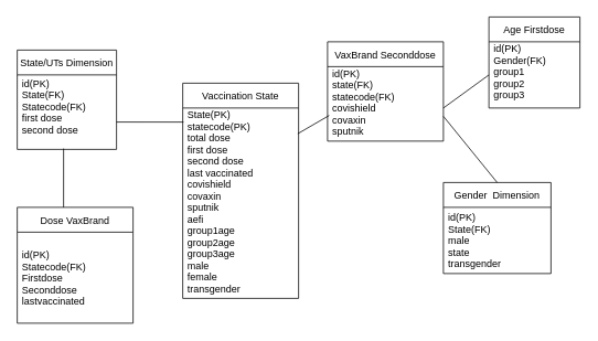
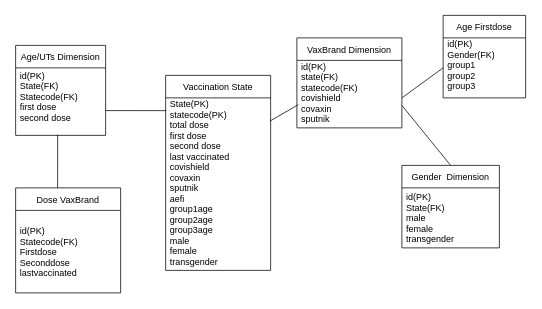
  <mxCell id="0" />
  <mxCell id="1" parent="0" />
  <mxCell id="2" value="Vaccination State" style="swimlane;fontStyle=0;childLayout=stackLayout;horizontal=1;startSize=30;horizontalStack=0;resizeParent=1;resizeParentMax=0;resizeLast=0;collapsible=1;marginBottom=0;" vertex="1" parent="1"><mxGeometry x="220" y="100" width="140" height="260" as="geometry" /></mxCell>
  <mxCell id="3" value="State(PK)&#10;statecode(PK)&#10;total dose&#10;first dose &#10;second dose&#10;last vaccinated&#10;covishield&#10;covaxin&#10;sputnik&#10;aefi&#10;group1age &#10;group2age&#10;group3age&#10;male &#10;female&#10;transgender&#10;" style="text;strokeColor=none;fillColor=none;align=left;verticalAlign=middle;spacingLeft=4;spacingRight=4;overflow=hidden;points=[[0,0.5],[1,0.5]];portConstraint=eastwest;rotatable=0;labelBackgroundColor=none;" vertex="1" parent="2"><mxGeometry y="30" width="140" height="230" as="geometry" /></mxCell>
- <mxCell id="4" value="State/UTs Dimension" style="swimlane;fontStyle=0;childLayout=stackLayout;horizontal=1;startSize=30;horizontalStack=0;resizeParent=1;resizeParentMax=0;resizeLast=0;collapsible=1;marginBottom=0;" vertex="1" parent="1"><mxGeometry x="20" y="60" width="120" height="120" as="geometry" /></mxCell>
+ <mxCell id="4" value="Age/UTs Dimension" style="swimlane;fontStyle=0;childLayout=stackLayout;horizontal=1;startSize=30;horizontalStack=0;resizeParent=1;resizeParentMax=0;resizeLast=0;collapsible=1;marginBottom=0;" vertex="1" parent="1"><mxGeometry x="20" y="60" width="120" height="120" as="geometry" /></mxCell>
  <mxCell id="5" value="id(PK)&#10;State(FK)&#10;Statecode(FK)&#10;first dose&#10;second dose&#10;" style="text;strokeColor=none;fillColor=none;align=left;verticalAlign=middle;spacingLeft=4;spacingRight=4;overflow=hidden;points=[[0,0.5],[1,0.5]];portConstraint=eastwest;rotatable=0;" vertex="1" parent="4"><mxGeometry y="30" width="120" height="90" as="geometry" /></mxCell>
  <mxCell id="6" value="Gender  Dimension" style="swimlane;fontStyle=0;childLayout=stackLayout;horizontal=1;startSize=30;horizontalStack=0;resizeParent=1;resizeParentMax=0;resizeLast=0;collapsible=1;marginBottom=0;" vertex="1" parent="1"><mxGeometry x="535" y="220" width="130" height="110" as="geometry" /></mxCell>
- <mxCell id="7" value="id(PK)&#10;State(FK)&#10;male&#10;state&#10;transgender " style="text;strokeColor=none;fillColor=none;align=left;verticalAlign=middle;spacingLeft=4;spacingRight=4;overflow=hidden;points=[[0,0.5],[1,0.5]];portConstraint=eastwest;rotatable=0;" vertex="1" parent="6"><mxGeometry y="30" width="130" height="80" as="geometry" /></mxCell>
- <mxCell id="8" value="VaxBrand Seconddose" style="swimlane;fontStyle=0;childLayout=stackLayout;horizontal=1;startSize=30;horizontalStack=0;resizeParent=1;resizeParentMax=0;resizeLast=0;collapsible=1;marginBottom=0;" vertex="1" parent="1"><mxGeometry x="395" y="50" width="140" height="120" as="geometry" /></mxCell>
+ <mxCell id="7" value="id(PK)&#10;State(FK)&#10;male&#10;female&#10;transgender " style="text;strokeColor=none;fillColor=none;align=left;verticalAlign=middle;spacingLeft=4;spacingRight=4;overflow=hidden;points=[[0,0.5],[1,0.5]];portConstraint=eastwest;rotatable=0;" vertex="1" parent="6"><mxGeometry y="30" width="130" height="80" as="geometry" /></mxCell>
+ <mxCell id="8" value="VaxBrand Dimension" style="swimlane;fontStyle=0;childLayout=stackLayout;horizontal=1;startSize=30;horizontalStack=0;resizeParent=1;resizeParentMax=0;resizeLast=0;collapsible=1;marginBottom=0;" vertex="1" parent="1"><mxGeometry x="395" y="50" width="140" height="120" as="geometry" /></mxCell>
  <mxCell id="9" value="id(PK)&#10;state(FK) &#10;statecode(FK)&#10;covishield&#10;covaxin&#10;sputnik&#10;" style="text;strokeColor=none;fillColor=none;align=left;verticalAlign=middle;spacingLeft=4;spacingRight=4;overflow=hidden;points=[[0,0.5],[1,0.5]];portConstraint=eastwest;rotatable=0;" vertex="1" parent="8"><mxGeometry y="30" width="140" height="90" as="geometry" /></mxCell>
  <mxCell id="10" value="Age Firstdose" style="swimlane;fontStyle=0;childLayout=stackLayout;horizontal=1;startSize=30;horizontalStack=0;resizeParent=1;resizeParentMax=0;resizeLast=0;collapsible=1;marginBottom=0;" vertex="1" parent="1"><mxGeometry x="590" y="20" width="110" height="110" as="geometry" /></mxCell>
  <mxCell id="11" value="id(PK)&#10;Gender(FK)&#10;group1&#10;group2&#10;group3&#10;" style="text;strokeColor=none;fillColor=none;align=left;verticalAlign=middle;spacingLeft=4;spacingRight=4;overflow=hidden;points=[[0,0.5],[1,0.5]];portConstraint=eastwest;rotatable=0;" vertex="1" parent="10"><mxGeometry y="30" width="110" height="80" as="geometry" /></mxCell>
  <mxCell id="12" value="Dose VaxBrand" style="swimlane;fontStyle=0;childLayout=stackLayout;horizontal=1;startSize=30;horizontalStack=0;resizeParent=1;resizeParentMax=0;resizeLast=0;collapsible=1;marginBottom=0;" vertex="1" parent="1"><mxGeometry x="20" y="250" width="140" height="140" as="geometry" /></mxCell>
  <mxCell id="13" value="id(PK)&#10;Statecode(FK)&#10;Firstdose&#10;Seconddose&#10;lastvaccinated" style="text;strokeColor=none;fillColor=none;align=left;verticalAlign=middle;spacingLeft=4;spacingRight=4;overflow=hidden;points=[[0,0.5],[1,0.5]];portConstraint=eastwest;rotatable=0;" vertex="1" parent="12"><mxGeometry y="30" width="140" height="110" as="geometry" /></mxCell>
  <mxCell id="14" value="" style="endArrow=none;html=1;rounded=0;exitX=1;exitY=0.633;exitDx=0;exitDy=0;entryX=0.007;entryY=0.074;entryDx=0;entryDy=0;entryPerimeter=0;exitPerimeter=0;" edge="1" parent="1" source="5" target="3"><mxGeometry width="50" height="50" relative="1" as="geometry"><mxPoint x="320" y="300" as="sourcePoint" /><mxPoint x="370" y="250" as="targetPoint" /></mxGeometry></mxCell>
  <mxCell id="15" value="" style="endArrow=none;html=1;rounded=0;entryX=0.467;entryY=0.989;entryDx=0;entryDy=0;entryPerimeter=0;" edge="1" parent="1" target="5"><mxGeometry width="50" height="50" relative="1" as="geometry"><mxPoint x="76" y="250" as="sourcePoint" /><mxPoint x="370" y="250" as="targetPoint" /></mxGeometry></mxCell>
  <mxCell id="16" value="" style="endArrow=none;html=1;rounded=0;exitX=0.993;exitY=0.135;exitDx=0;exitDy=0;exitPerimeter=0;entryX=0.014;entryY=0.656;entryDx=0;entryDy=0;entryPerimeter=0;" edge="1" parent="1" source="3" target="9"><mxGeometry width="50" height="50" relative="1" as="geometry"><mxPoint x="320" y="300" as="sourcePoint" /><mxPoint x="370" y="250" as="targetPoint" /></mxGeometry></mxCell>
  <mxCell id="17" value="" style="endArrow=none;html=1;rounded=0;entryX=1;entryY=0.667;entryDx=0;entryDy=0;entryPerimeter=0;exitX=0.5;exitY=0;exitDx=0;exitDy=0;" edge="1" parent="1" source="6" target="9"><mxGeometry width="50" height="50" relative="1" as="geometry"><mxPoint x="320" y="300" as="sourcePoint" /><mxPoint x="370" y="250" as="targetPoint" /></mxGeometry></mxCell>
  <mxCell id="18" value="" style="endArrow=none;html=1;rounded=0;entryX=0;entryY=0.5;entryDx=0;entryDy=0;" edge="1" parent="1" target="11"><mxGeometry width="50" height="50" relative="1" as="geometry"><mxPoint x="535" y="130" as="sourcePoint" /><mxPoint x="585" y="80" as="targetPoint" /></mxGeometry></mxCell>
